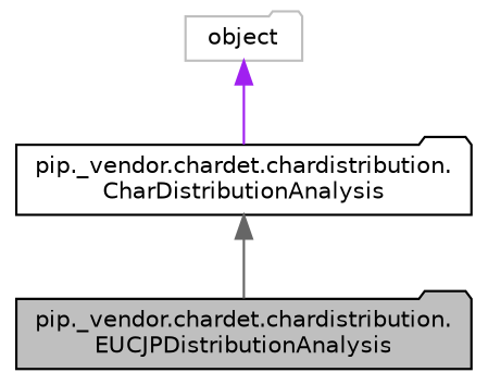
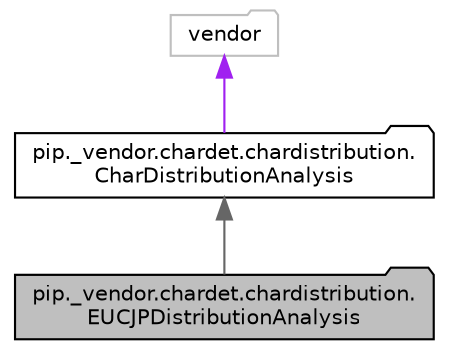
  digraph {
    node [color=black fillcolor=white fontname=Helvetica fontsize=10 shape=folder style=filled]
    edge [dir=back fontname=Helvetica fontsize=10 labelfontname=Helvetica labelfontsize=10 style=solid]
    n1 [fillcolor=grey75 fontcolor=black height=0.2 label="pip._vendor.chardet.chardistribution.\lEUCJPDistributionAnalysis" width=0.4]
    n2 [height=0.2 label="pip._vendor.chardet.chardistribution.\lCharDistributionAnalysis" width=0.4]
-   n3 [color=grey75 height=0.2 label=object width=0.4]
+   n3 [color=grey75 height=0.2 label=vendor width=0.4]
    n2 -> n1 [color=gray40]
    n3 -> n2 [color=purple]
  }
